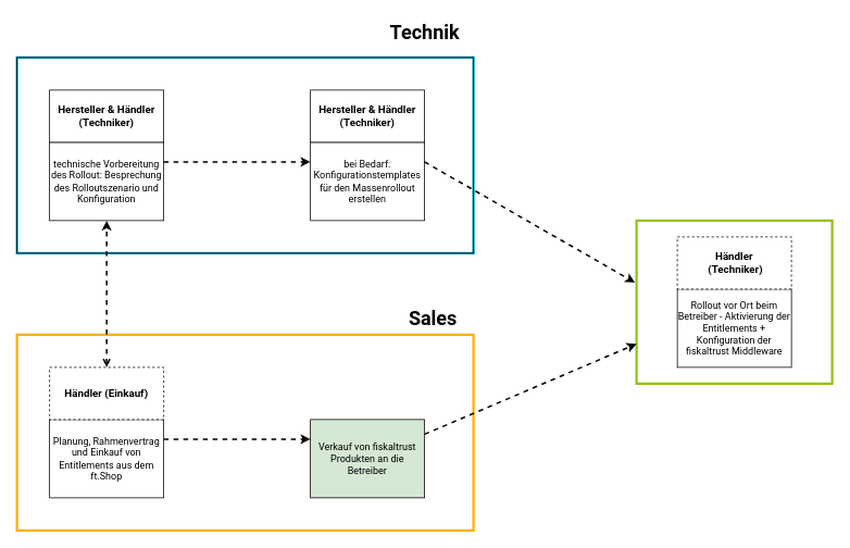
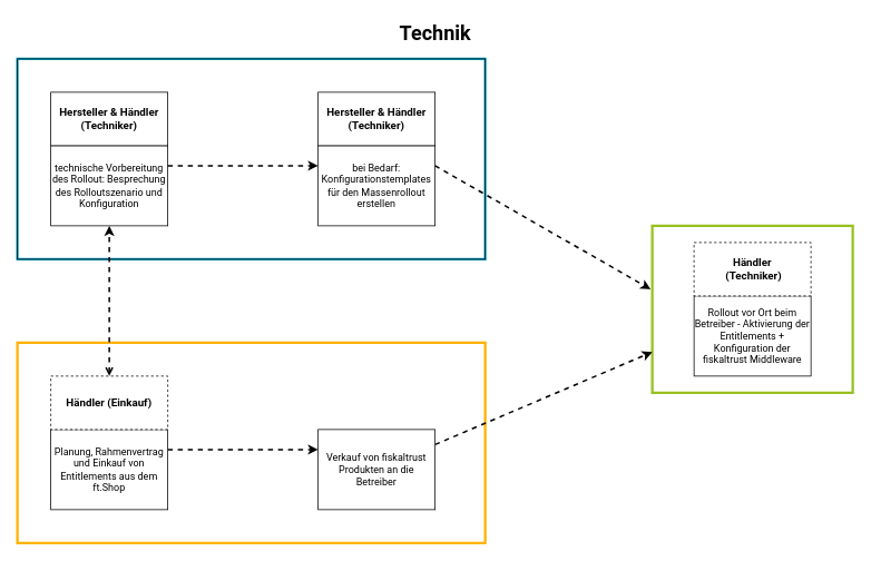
  <mxCell id="0" />
  <mxCell id="1" parent="0" />
  <mxCell id="2" value="" style="rounded=0;whiteSpace=wrap;html=1;fillColor=none;strokeWidth=3;strokeColor=#ffb100;" parent="1" vertex="1"><mxGeometry y="410" width="560" height="240" as="geometry" x="20" /></mxCell>
  <mxCell id="3" value="" style="group;strokeWidth=3;strokeColor=#00a8ce;" parent="1" vertex="1" connectable="0"><mxGeometry y="70" width="560" height="240" as="geometry" x="20" /></mxCell>
  <mxCell id="4" value="" style="rounded=0;whiteSpace=wrap;html=1;fillColor=none;" parent="3" vertex="1"><mxGeometry width="560" height="240" as="geometry" /></mxCell>
  <mxCell id="5" value="" style="group" parent="3" vertex="1" connectable="0"><mxGeometry x="40" y="40" width="140" height="160" as="geometry" /></mxCell>
  <mxCell id="6" value="&lt;span style=&quot;font-family: &amp;#34;roboto&amp;#34;&quot;&gt;technische Vorbereitung des Rollout: Besprechung des Rolloutszenario und Konfiguration&lt;/span&gt;" style="rounded=0;whiteSpace=wrap;html=1;" parent="5" vertex="1"><mxGeometry y="64" width="140" height="96" as="geometry" /></mxCell>
  <mxCell id="7" value="&lt;font face=&quot;Roboto&quot; data-font-src=&quot;https://fonts.googleapis.com/css?family=Roboto&quot; style=&quot;font-size: 13px&quot;&gt;&lt;b&gt;Hersteller &amp;amp; Händler (Techniker)&lt;/b&gt;&lt;/font&gt;" style="rounded=0;whiteSpace=wrap;html=1;" parent="5" vertex="1"><mxGeometry width="140" height="64" as="geometry" /></mxCell>
  <mxCell id="8" value="" style="group" parent="3" vertex="1" connectable="0"><mxGeometry x="360" y="40" width="140" height="160" as="geometry" /></mxCell>
  <mxCell id="9" value="&lt;span style=&quot;font-family: &amp;#34;roboto&amp;#34;&quot;&gt;bei Bedarf: Konfigurationstemplates für den Massenrollout erstellen&lt;/span&gt;" style="rounded=0;whiteSpace=wrap;html=1;" parent="8" vertex="1"><mxGeometry y="64" width="140" height="96" as="geometry" /></mxCell>
  <mxCell id="10" value="&lt;b style=&quot;font-family: &amp;#34;roboto&amp;#34; ; font-size: 13px&quot;&gt;Hersteller &amp;amp; Händler (Techniker)&lt;/b&gt;" style="rounded=0;whiteSpace=wrap;html=1;" parent="8" vertex="1"><mxGeometry width="140" height="64" as="geometry" /></mxCell>
  <mxCell id="11" value="" style="endArrow=classic;html=1;exitX=1;exitY=0.25;exitDx=0;exitDy=0;strokeWidth=2;dashed=1;entryX=0;entryY=0.25;entryDx=0;entryDy=0;" parent="3" source="6" target="9" edge="1"><mxGeometry width="50" height="50" relative="1" as="geometry"><mxPoint x="179.76" y="140" as="sourcePoint" /><mxPoint x="360" y="141.441" as="targetPoint" /></mxGeometry></mxCell>
- <mxCell id="12" value="&lt;font face=&quot;Roboto&quot; data-font-src=&quot;https://fonts.googleapis.com/css?family=Roboto&quot;&gt;Sales&lt;/font&gt;" style="text;strokeColor=none;fillColor=none;html=1;fontSize=24;fontStyle=1;verticalAlign=middle;align=center;" parent="1" vertex="1"><mxGeometry x="480" y="370" width="100" height="40" as="geometry" /></mxCell>
  <mxCell id="13" value="&lt;font face=&quot;Roboto&quot; data-font-src=&quot;https://fonts.googleapis.com/css?family=Roboto&quot;&gt;Technik&lt;/font&gt;" style="text;strokeColor=none;fillColor=none;html=1;fontSize=24;fontStyle=1;verticalAlign=middle;align=center;" parent="1" vertex="1"><mxGeometry x="470" y="20" width="100" height="40" as="geometry" /></mxCell>
  <mxCell id="14" value="" style="rounded=0;whiteSpace=wrap;html=1;fillColor=none;strokeWidth=3;strokeColor=#96c11f;" parent="1" vertex="1"><mxGeometry x="780" y="270" width="240" height="200" as="geometry" /></mxCell>
  <mxCell id="15" value="&lt;span style=&quot;font-family: &amp;#34;roboto&amp;#34;&quot;&gt;Rollout vor Ort beim Betreiber - Aktivierung der Entitlements + Konfiguration der fiskaltrust Middleware&lt;/span&gt;" style="rounded=0;whiteSpace=wrap;html=1;" parent="1" vertex="1"><mxGeometry x="830" y="354" width="140" height="96" as="geometry" /></mxCell>
  <mxCell id="16" value="&lt;b style=&quot;font-family: &amp;#34;roboto&amp;#34; ; font-size: 13px&quot;&gt;Händler&lt;br&gt;&amp;nbsp;(Techniker)&lt;/b&gt;" style="rounded=0;whiteSpace=wrap;html=1;dashed=1;" parent="1" vertex="1"><mxGeometry x="830" y="290" width="140" height="64" as="geometry" /></mxCell>
  <mxCell id="17" value="" style="endArrow=classic;html=1;exitX=1;exitY=0.188;exitDx=0;exitDy=0;strokeWidth=2;dashed=1;exitPerimeter=0;" parent="1" source="20" target="14" edge="1"><mxGeometry width="50" height="50" relative="1" as="geometry"><mxPoint x="210" y="568" as="sourcePoint" /><mxPoint x="390" y="568" as="targetPoint" /></mxGeometry></mxCell>
  <mxCell id="18" value="" style="endArrow=classic;html=1;exitX=1;exitY=0.25;exitDx=0;exitDy=0;strokeWidth=2;dashed=1;entryX=-0.008;entryY=0.38;entryDx=0;entryDy=0;entryPerimeter=0;" parent="1" source="9" target="14" edge="1"><mxGeometry width="50" height="50" relative="1" as="geometry"><mxPoint x="530" y="242.048" as="sourcePoint" /><mxPoint x="790" y="336.436" as="targetPoint" /></mxGeometry></mxCell>
  <mxCell id="19" value="" style="group" parent="1" vertex="1" connectable="0"><mxGeometry x="380" y="450" width="140" height="160" as="geometry" /></mxCell>
- <mxCell id="20" value="&lt;span style=&quot;font-family: &amp;#34;roboto&amp;#34;&quot;&gt;Verkauf von fiskaltrust Produkten an die Betreiber&lt;/span&gt;" style="rounded=0;whiteSpace=wrap;html=1;fillColor=#d5e8d4;" parent="19" vertex="1"><mxGeometry y="64" width="140" height="96" as="geometry" /></mxCell>
+ <mxCell id="20" value="&lt;span style=&quot;font-family: &amp;#34;roboto&amp;#34;&quot;&gt;Verkauf von fiskaltrust Produkten an die Betreiber&lt;/span&gt;" style="rounded=0;whiteSpace=wrap;html=1;" parent="19" vertex="1"><mxGeometry y="64" width="140" height="96" as="geometry" /></mxCell>
  <mxCell id="21" value="" style="endArrow=classic;html=1;strokeWidth=2;dashed=1;entryX=0;entryY=0.25;entryDx=0;entryDy=0;" parent="1" target="20" edge="1"><mxGeometry width="50" height="50" relative="1" as="geometry"><mxPoint x="200" y="538" as="sourcePoint" /><mxPoint x="390" y="868" as="targetPoint" /></mxGeometry></mxCell>
  <mxCell id="22" value="&lt;span style=&quot;font-family: &amp;#34;roboto&amp;#34;&quot;&gt;Planung, Rahmenvertrag und Einkauf von Entitlements aus dem ft.Shop&lt;/span&gt;" style="rounded=0;whiteSpace=wrap;html=1;" parent="1" vertex="1"><mxGeometry x="60" y="514" width="140" height="96" as="geometry" /></mxCell>
  <mxCell id="23" value="&lt;font face=&quot;Roboto&quot; data-font-src=&quot;https://fonts.googleapis.com/css?family=Roboto&quot; size=&quot;1&quot;&gt;&lt;b style=&quot;font-size: 13px&quot;&gt;Händler (Einkauf)&lt;/b&gt;&lt;/font&gt;" style="rounded=0;whiteSpace=wrap;html=1;dashed=1;" parent="1" vertex="1"><mxGeometry x="60" y="450" width="140" height="64" as="geometry" /></mxCell>
  <mxCell id="24" value="" style="endArrow=classic;html=1;strokeWidth=2;dashed=1;entryX=0.5;entryY=1;entryDx=0;entryDy=0;startArrow=open;startFill=0;" parent="1" source="23" target="6" edge="1"><mxGeometry width="50" height="50" relative="1" as="geometry"><mxPoint x="390" y="596" as="sourcePoint" /><mxPoint x="210" y="596" as="targetPoint" /></mxGeometry></mxCell>
